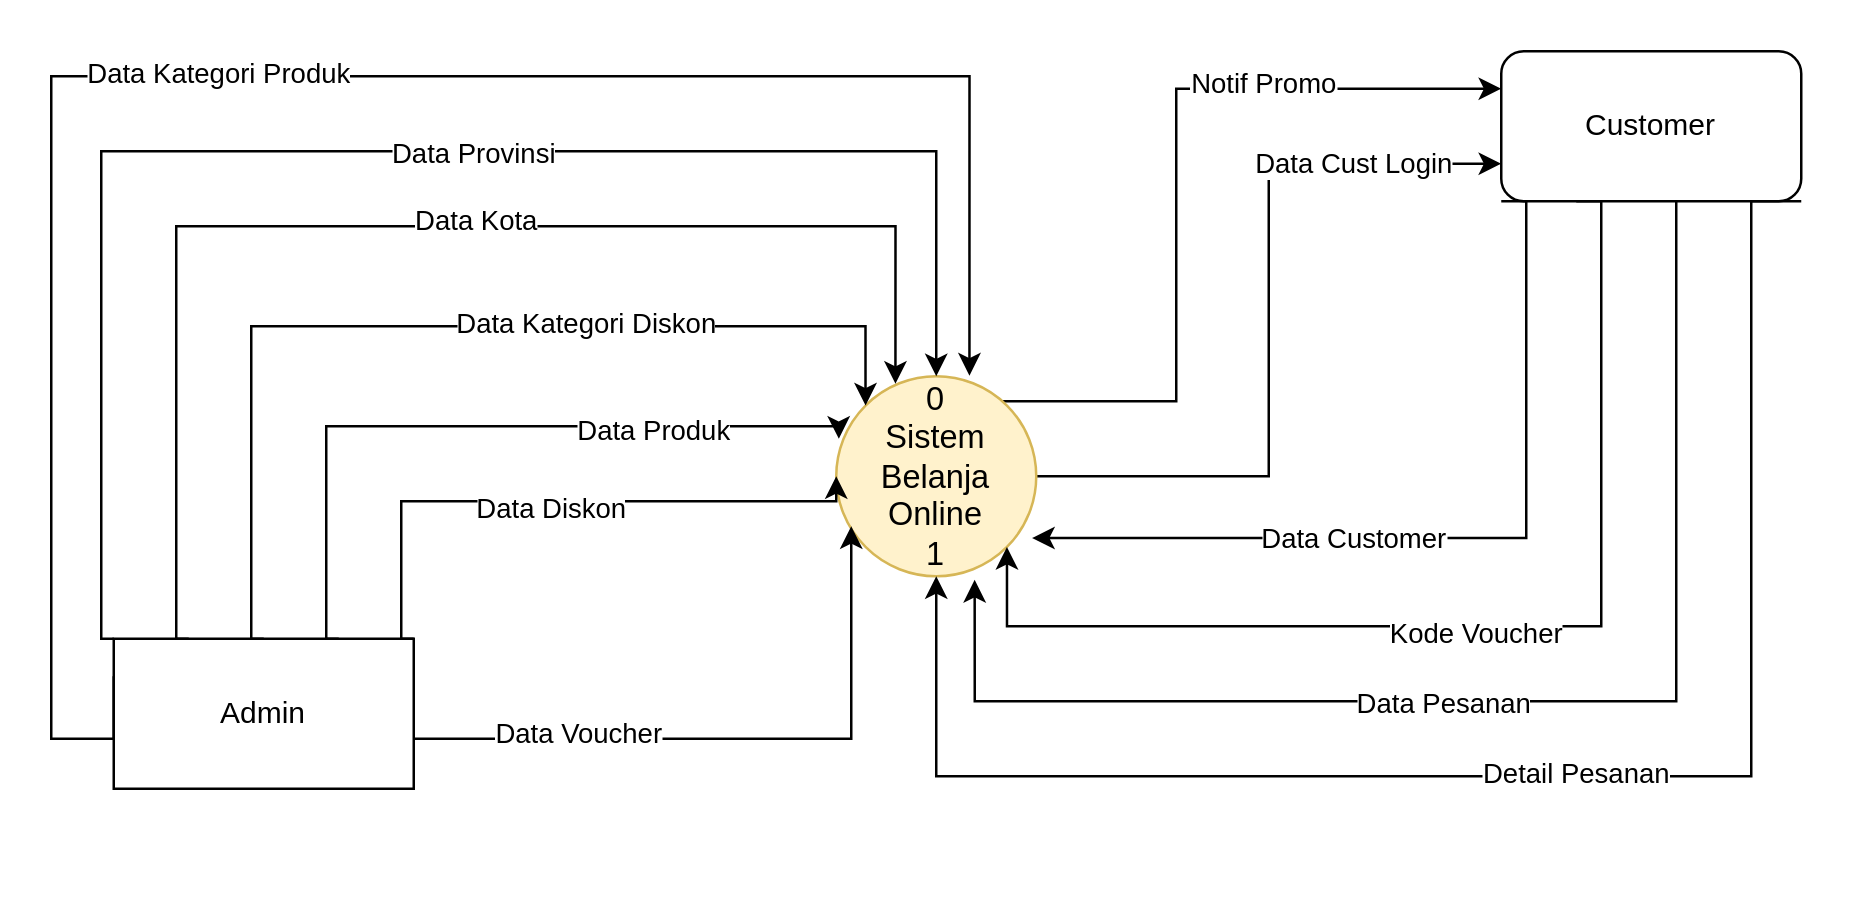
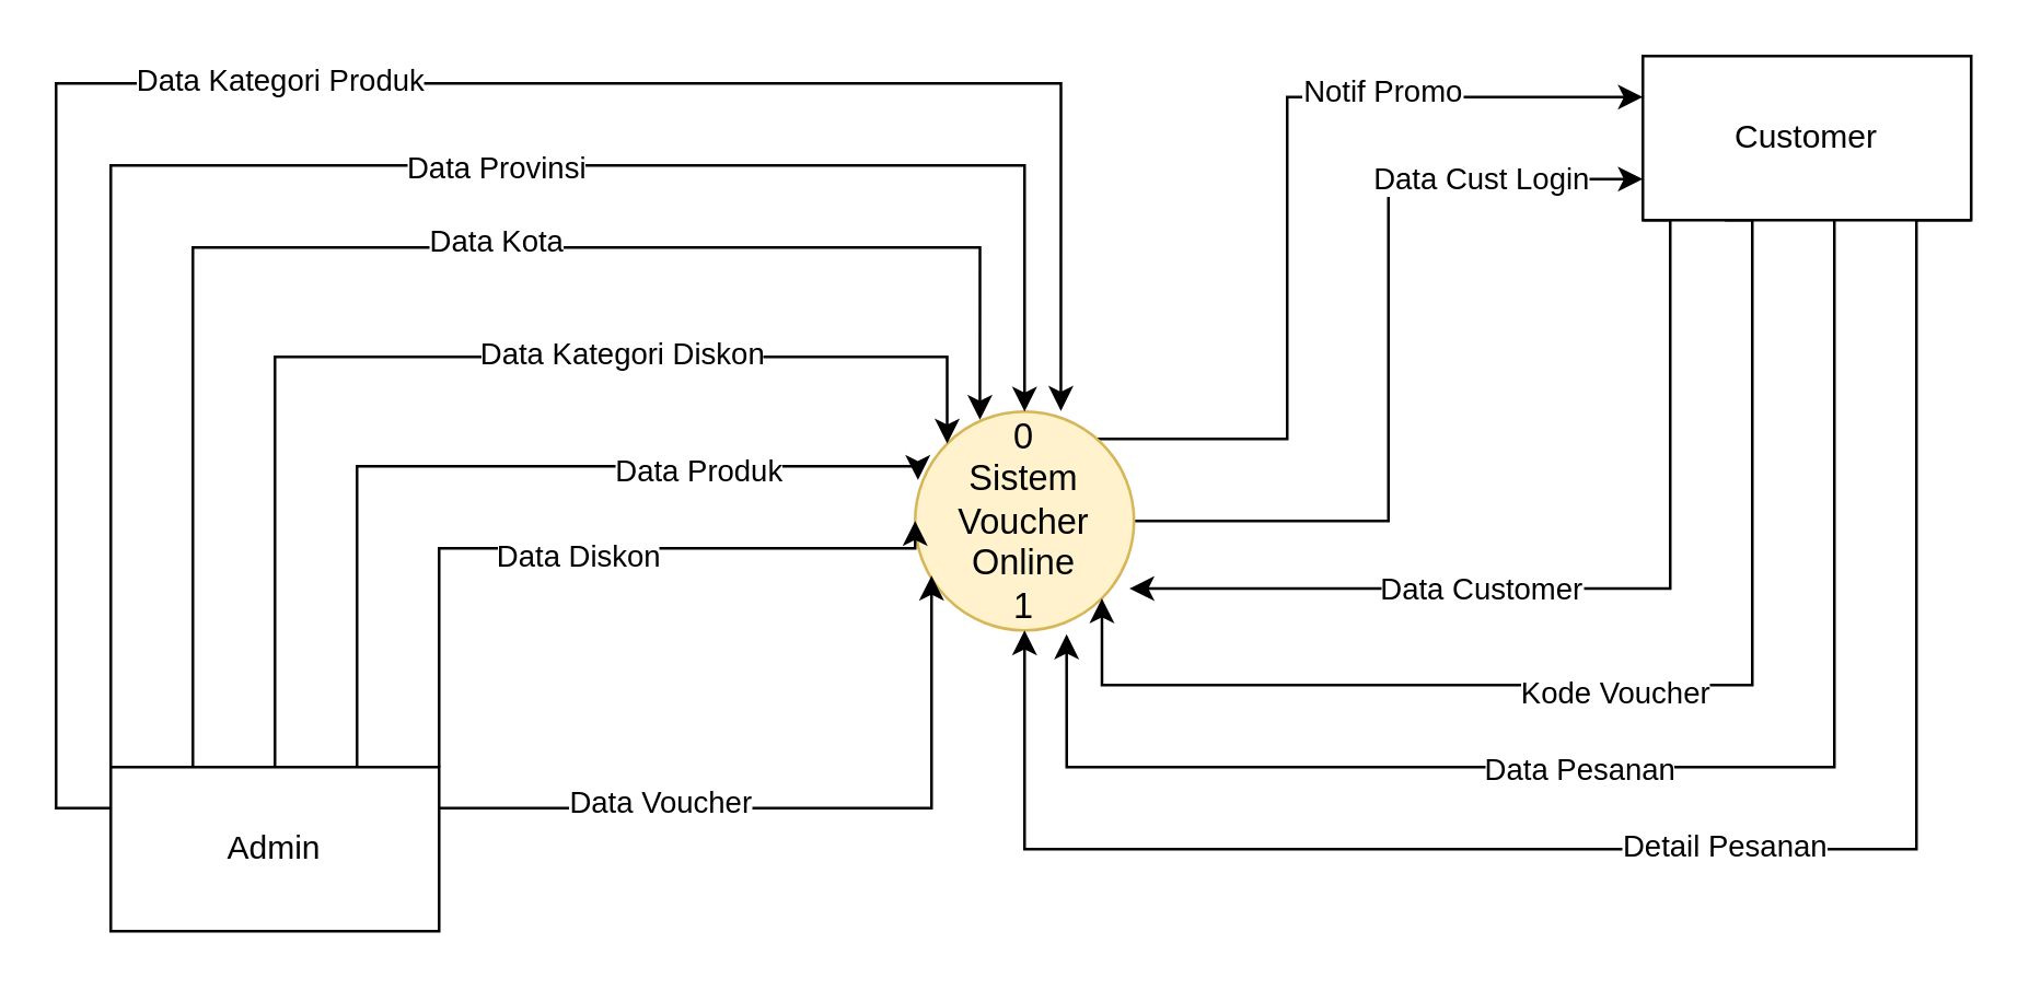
  <mxCell id="0" />
  <mxCell id="1" parent="0" />
  <mxCell id="2" style="edgeStyle=orthogonalEdgeStyle;rounded=0;orthogonalLoop=1;jettySize=auto;html=1;entryX=0;entryY=0.75;entryDx=0;entryDy=0;" edge="1" parent="1" source="6" target="15"><mxGeometry relative="1" as="geometry" /></mxCell>
  <mxCell id="3" value="Data Cust Login" style="edgeLabel;html=1;align=center;verticalAlign=middle;resizable=0;points=[];" vertex="1" connectable="0" parent="2"><mxGeometry x="0.539" y="1" relative="1" as="geometry"><mxPoint x="12" as="offset" /></mxGeometry></mxCell>
  <mxCell id="4" style="edgeStyle=orthogonalEdgeStyle;rounded=0;orthogonalLoop=1;jettySize=auto;html=1;entryX=0;entryY=0.25;entryDx=0;entryDy=0;" edge="1" parent="1" source="6" target="15"><mxGeometry relative="1" as="geometry"><Array as="points"><mxPoint x="470" y="160" /><mxPoint x="470" y="35" /></Array></mxGeometry></mxCell>
  <mxCell id="5" value="Notif Promo" style="edgeLabel;html=1;align=center;verticalAlign=middle;resizable=0;points=[];" vertex="1" connectable="0" parent="4"><mxGeometry x="0.411" y="2" relative="1" as="geometry"><mxPoint as="offset" /></mxGeometry></mxCell>
- <mxCell id="6" value="&lt;p&gt;&lt;font style=&quot;font-size: 13px;&quot;&gt;0&lt;br&gt;&lt;/font&gt;&lt;font style=&quot;font-size: 13px;&quot;&gt;Sistem Belanja Online&lt;br&gt;&lt;/font&gt;&lt;font style=&quot;font-size: 13px;&quot;&gt;1&lt;/font&gt;&lt;/p&gt;" style="ellipse;whiteSpace=wrap;html=1;aspect=fixed;fontFamily=Helvetica;fontSize=9;fillColor=#fff2cc;strokeColor=#d6b656;" vertex="1" parent="1"><mxGeometry x="334" y="150" width="80" height="80" as="geometry" /></mxCell>
+ <mxCell id="6" value="&lt;p&gt;&lt;font style=&quot;font-size: 13px;&quot;&gt;0&lt;br&gt;&lt;/font&gt;&lt;font style=&quot;font-size: 13px;&quot;&gt;Sistem Voucher Online&lt;br&gt;&lt;/font&gt;&lt;font style=&quot;font-size: 13px;&quot;&gt;1&lt;/font&gt;&lt;/p&gt;" style="ellipse;whiteSpace=wrap;html=1;aspect=fixed;fontFamily=Helvetica;fontSize=9;fillColor=#fff2cc;strokeColor=#d6b656;" vertex="1" parent="1"><mxGeometry x="334" y="150" width="80" height="80" as="geometry" /></mxCell>
  <mxCell id="7" style="edgeStyle=orthogonalEdgeStyle;rounded=0;orthogonalLoop=1;jettySize=auto;html=1;exitX=0.25;exitY=1;exitDx=0;exitDy=0;entryX=1;entryY=1;entryDx=0;entryDy=0;" edge="1" parent="1" source="15" target="6"><mxGeometry relative="1" as="geometry"><Array as="points"><mxPoint x="640" y="80" /><mxPoint x="640" y="250" /><mxPoint x="402" y="250" /></Array></mxGeometry></mxCell>
  <mxCell id="8" value="Kode Voucher" style="edgeLabel;html=1;align=center;verticalAlign=middle;resizable=0;points=[];" vertex="1" connectable="0" parent="7"><mxGeometry x="0.028" y="2" relative="1" as="geometry"><mxPoint as="offset" /></mxGeometry></mxCell>
  <mxCell id="9" style="edgeStyle=orthogonalEdgeStyle;rounded=0;orthogonalLoop=1;jettySize=auto;html=1;entryX=0.692;entryY=1.018;entryDx=0;entryDy=0;entryPerimeter=0;" edge="1" parent="1" source="15" target="6"><mxGeometry relative="1" as="geometry"><Array as="points"><mxPoint x="670" y="280" /><mxPoint x="389" y="280" /></Array></mxGeometry></mxCell>
  <mxCell id="10" value="Data Pesanan" style="edgeLabel;html=1;align=center;verticalAlign=middle;resizable=0;points=[];" vertex="1" connectable="0" parent="9"><mxGeometry x="0.113" relative="1" as="geometry"><mxPoint as="offset" /></mxGeometry></mxCell>
  <mxCell id="11" style="edgeStyle=orthogonalEdgeStyle;rounded=0;orthogonalLoop=1;jettySize=auto;html=1;exitX=0;exitY=1;exitDx=0;exitDy=0;entryX=0.979;entryY=0.809;entryDx=0;entryDy=0;entryPerimeter=0;" edge="1" parent="1" source="15" target="6"><mxGeometry relative="1" as="geometry"><Array as="points"><mxPoint x="610" y="80" /><mxPoint x="610" y="215" /></Array></mxGeometry></mxCell>
  <mxCell id="12" value="Data Customer" style="edgeLabel;html=1;align=center;verticalAlign=middle;resizable=0;points=[];" vertex="1" connectable="0" parent="11"><mxGeometry x="-0.696" y="-2" relative="1" as="geometry"><mxPoint x="-68" y="92" as="offset" /></mxGeometry></mxCell>
  <mxCell id="13" style="edgeStyle=orthogonalEdgeStyle;rounded=0;orthogonalLoop=1;jettySize=auto;html=1;exitX=1;exitY=1;exitDx=0;exitDy=0;entryX=0.5;entryY=1;entryDx=0;entryDy=0;" edge="1" parent="1" source="15" target="6"><mxGeometry relative="1" as="geometry"><Array as="points"><mxPoint x="700" y="80" /><mxPoint x="700" y="310" /><mxPoint x="374" y="310" /></Array></mxGeometry></mxCell>
  <mxCell id="14" value="Detail Pesanan" style="edgeLabel;html=1;align=center;verticalAlign=middle;resizable=0;points=[];" vertex="1" connectable="0" parent="13"><mxGeometry x="-0.02" y="-2" relative="1" as="geometry"><mxPoint as="offset" /></mxGeometry></mxCell>
- <mxCell id="15" value="Customer" style="whiteSpace=wrap;html=1;rounded=1;" vertex="1" parent="1"><mxGeometry x="600" y="20" width="120" height="60" as="geometry" /></mxCell>
+ <mxCell id="15" value="Customer" style="whiteSpace=wrap;html=1;" vertex="1" parent="1"><mxGeometry x="600" y="20" width="120" height="60" as="geometry" /></mxCell>
  <mxCell id="16" style="edgeStyle=orthogonalEdgeStyle;rounded=0;orthogonalLoop=1;jettySize=auto;html=1;exitX=0;exitY=0.25;exitDx=0;exitDy=0;entryX=0.666;entryY=-0.003;entryDx=0;entryDy=0;entryPerimeter=0;" edge="1" parent="1" source="30" target="6"><mxGeometry relative="1" as="geometry"><Array as="points"><mxPoint x="20" y="295" /><mxPoint x="20" y="30" /><mxPoint x="387" y="30" /></Array></mxGeometry></mxCell>
  <mxCell id="17" value="Data Kategori Produk" style="edgeLabel;html=1;align=center;verticalAlign=middle;resizable=0;points=[];" vertex="1" connectable="0" parent="16"><mxGeometry x="-0.051" y="2" relative="1" as="geometry"><mxPoint as="offset" /></mxGeometry></mxCell>
  <mxCell id="18" style="edgeStyle=orthogonalEdgeStyle;rounded=0;orthogonalLoop=1;jettySize=auto;html=1;exitX=0;exitY=0;exitDx=0;exitDy=0;entryX=0.5;entryY=0;entryDx=0;entryDy=0;" edge="1" parent="1" source="30" target="6"><mxGeometry relative="1" as="geometry"><Array as="points"><mxPoint x="40" y="60" /><mxPoint x="374" y="60" /></Array></mxGeometry></mxCell>
  <mxCell id="19" value="Data Provinsi" style="edgeLabel;html=1;align=center;verticalAlign=middle;resizable=0;points=[];" vertex="1" connectable="0" parent="18"><mxGeometry x="0.117" relative="1" as="geometry"><mxPoint as="offset" /></mxGeometry></mxCell>
  <mxCell id="20" style="edgeStyle=orthogonalEdgeStyle;rounded=0;orthogonalLoop=1;jettySize=auto;html=1;exitX=0.25;exitY=0;exitDx=0;exitDy=0;entryX=0.296;entryY=0.038;entryDx=0;entryDy=0;entryPerimeter=0;" edge="1" parent="1" source="30" target="6"><mxGeometry relative="1" as="geometry"><Array as="points"><mxPoint x="70" y="90" /><mxPoint x="358" y="90" /></Array></mxGeometry></mxCell>
  <mxCell id="21" value="Data Kota" style="edgeLabel;html=1;align=center;verticalAlign=middle;resizable=0;points=[];" vertex="1" connectable="0" parent="20"><mxGeometry x="0.111" y="3" relative="1" as="geometry"><mxPoint as="offset" /></mxGeometry></mxCell>
  <mxCell id="22" style="edgeStyle=orthogonalEdgeStyle;rounded=0;orthogonalLoop=1;jettySize=auto;html=1;exitX=0.5;exitY=0;exitDx=0;exitDy=0;entryX=0;entryY=0;entryDx=0;entryDy=0;" edge="1" parent="1" source="30" target="6"><mxGeometry relative="1" as="geometry"><Array as="points"><mxPoint x="100" y="130" /><mxPoint x="346" y="130" /></Array></mxGeometry></mxCell>
  <mxCell id="23" value="Data Kategori Diskon" style="edgeLabel;html=1;align=center;verticalAlign=middle;resizable=0;points=[];" vertex="1" connectable="0" parent="22"><mxGeometry x="0.292" y="2" relative="1" as="geometry"><mxPoint as="offset" /></mxGeometry></mxCell>
  <mxCell id="24" style="edgeStyle=orthogonalEdgeStyle;rounded=0;orthogonalLoop=1;jettySize=auto;html=1;exitX=0.75;exitY=0;exitDx=0;exitDy=0;entryX=0.013;entryY=0.313;entryDx=0;entryDy=0;entryPerimeter=0;" edge="1" parent="1" source="30" target="6"><mxGeometry relative="1" as="geometry"><Array as="points"><mxPoint x="130" y="170" /><mxPoint x="335" y="170" /></Array></mxGeometry></mxCell>
  <mxCell id="25" value="Data Produk" style="edgeLabel;html=1;align=center;verticalAlign=middle;resizable=0;points=[];" vertex="1" connectable="0" parent="24"><mxGeometry x="0.465" y="-1" relative="1" as="geometry"><mxPoint as="offset" /></mxGeometry></mxCell>
  <mxCell id="26" style="edgeStyle=orthogonalEdgeStyle;rounded=0;orthogonalLoop=1;jettySize=auto;html=1;exitX=1;exitY=0;exitDx=0;exitDy=0;entryX=0;entryY=0.5;entryDx=0;entryDy=0;" edge="1" parent="1" source="30" target="6"><mxGeometry relative="1" as="geometry"><Array as="points"><mxPoint x="160" y="200" /><mxPoint x="334" y="200" /></Array></mxGeometry></mxCell>
  <mxCell id="27" value="Data Diskon" style="edgeLabel;html=1;align=center;verticalAlign=middle;resizable=0;points=[];" vertex="1" connectable="0" parent="26"><mxGeometry x="0.128" y="-2" relative="1" as="geometry"><mxPoint x="-19" as="offset" /></mxGeometry></mxCell>
  <mxCell id="28" style="edgeStyle=orthogonalEdgeStyle;rounded=0;orthogonalLoop=1;jettySize=auto;html=1;exitX=1;exitY=0.25;exitDx=0;exitDy=0;entryX=0.075;entryY=0.75;entryDx=0;entryDy=0;entryPerimeter=0;" edge="1" parent="1" source="30" target="6"><mxGeometry relative="1" as="geometry"><Array as="points"><mxPoint x="340" y="295" /></Array></mxGeometry></mxCell>
  <mxCell id="29" value="Data Voucher" style="edgeLabel;html=1;align=center;verticalAlign=middle;resizable=0;points=[];" vertex="1" connectable="0" parent="28"><mxGeometry x="0.027" y="3" relative="1" as="geometry"><mxPoint x="-56" as="offset" /></mxGeometry></mxCell>
- <mxCell id="30" value="Admin" style="whiteSpace=wrap;html=1;" vertex="1" parent="1"><mxGeometry x="45" y="255" width="120" height="60" as="geometry" /></mxCell>
+ <mxCell id="30" value="Admin" style="whiteSpace=wrap;html=1;" vertex="1" parent="1"><mxGeometry x="40" y="280" width="120" height="60" as="geometry" /></mxCell>
